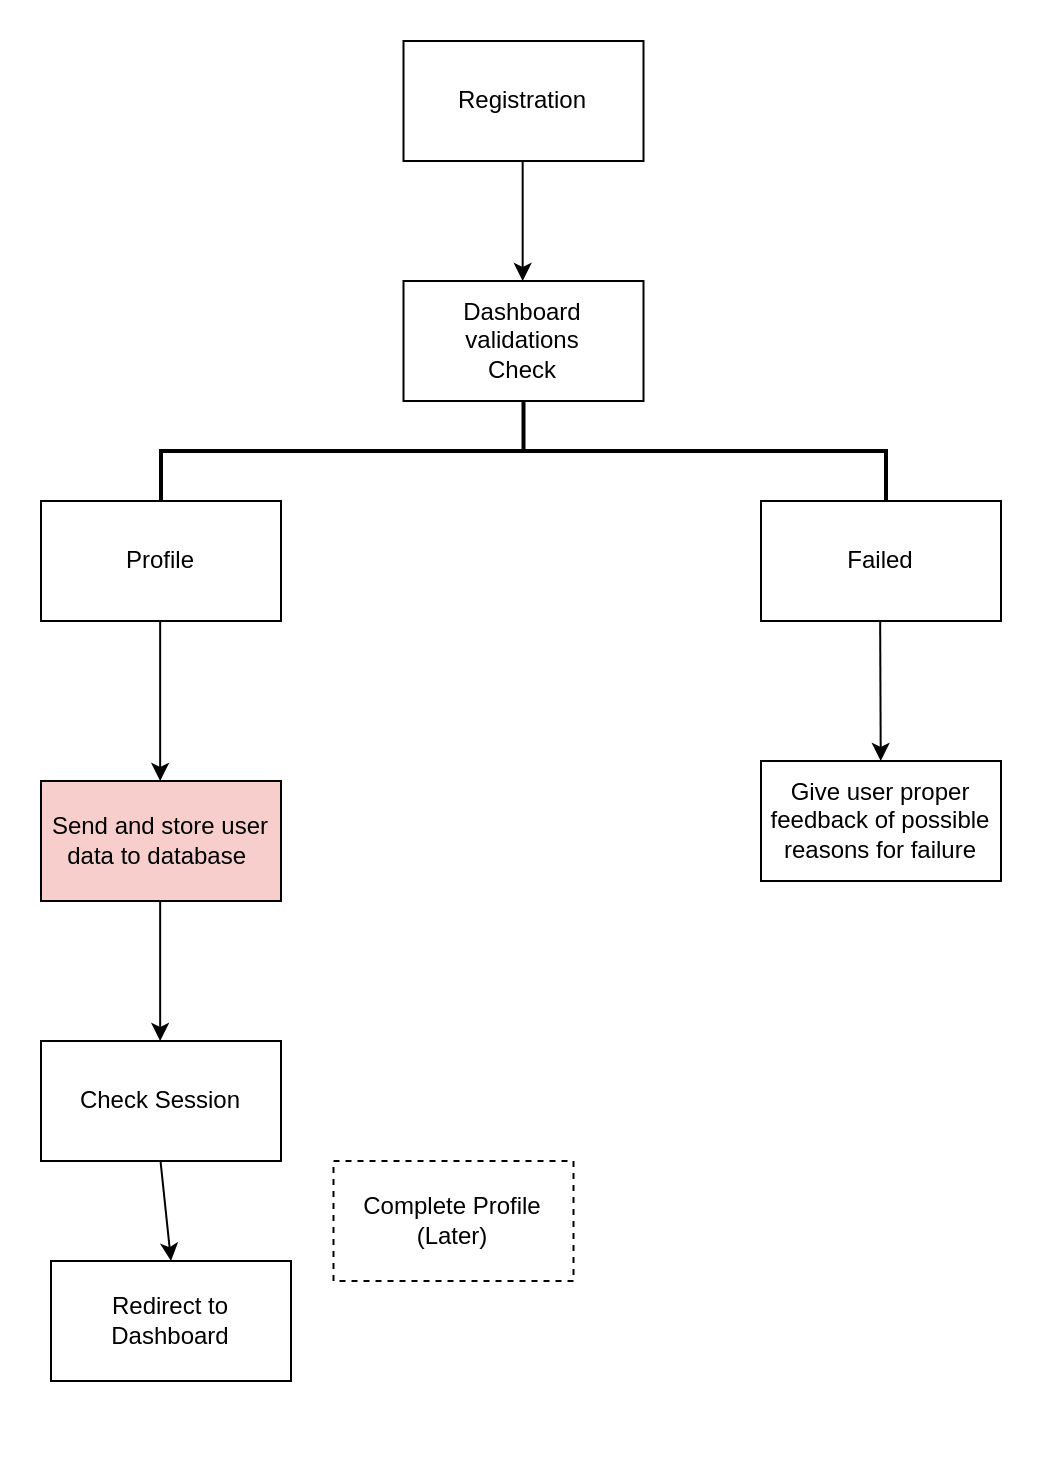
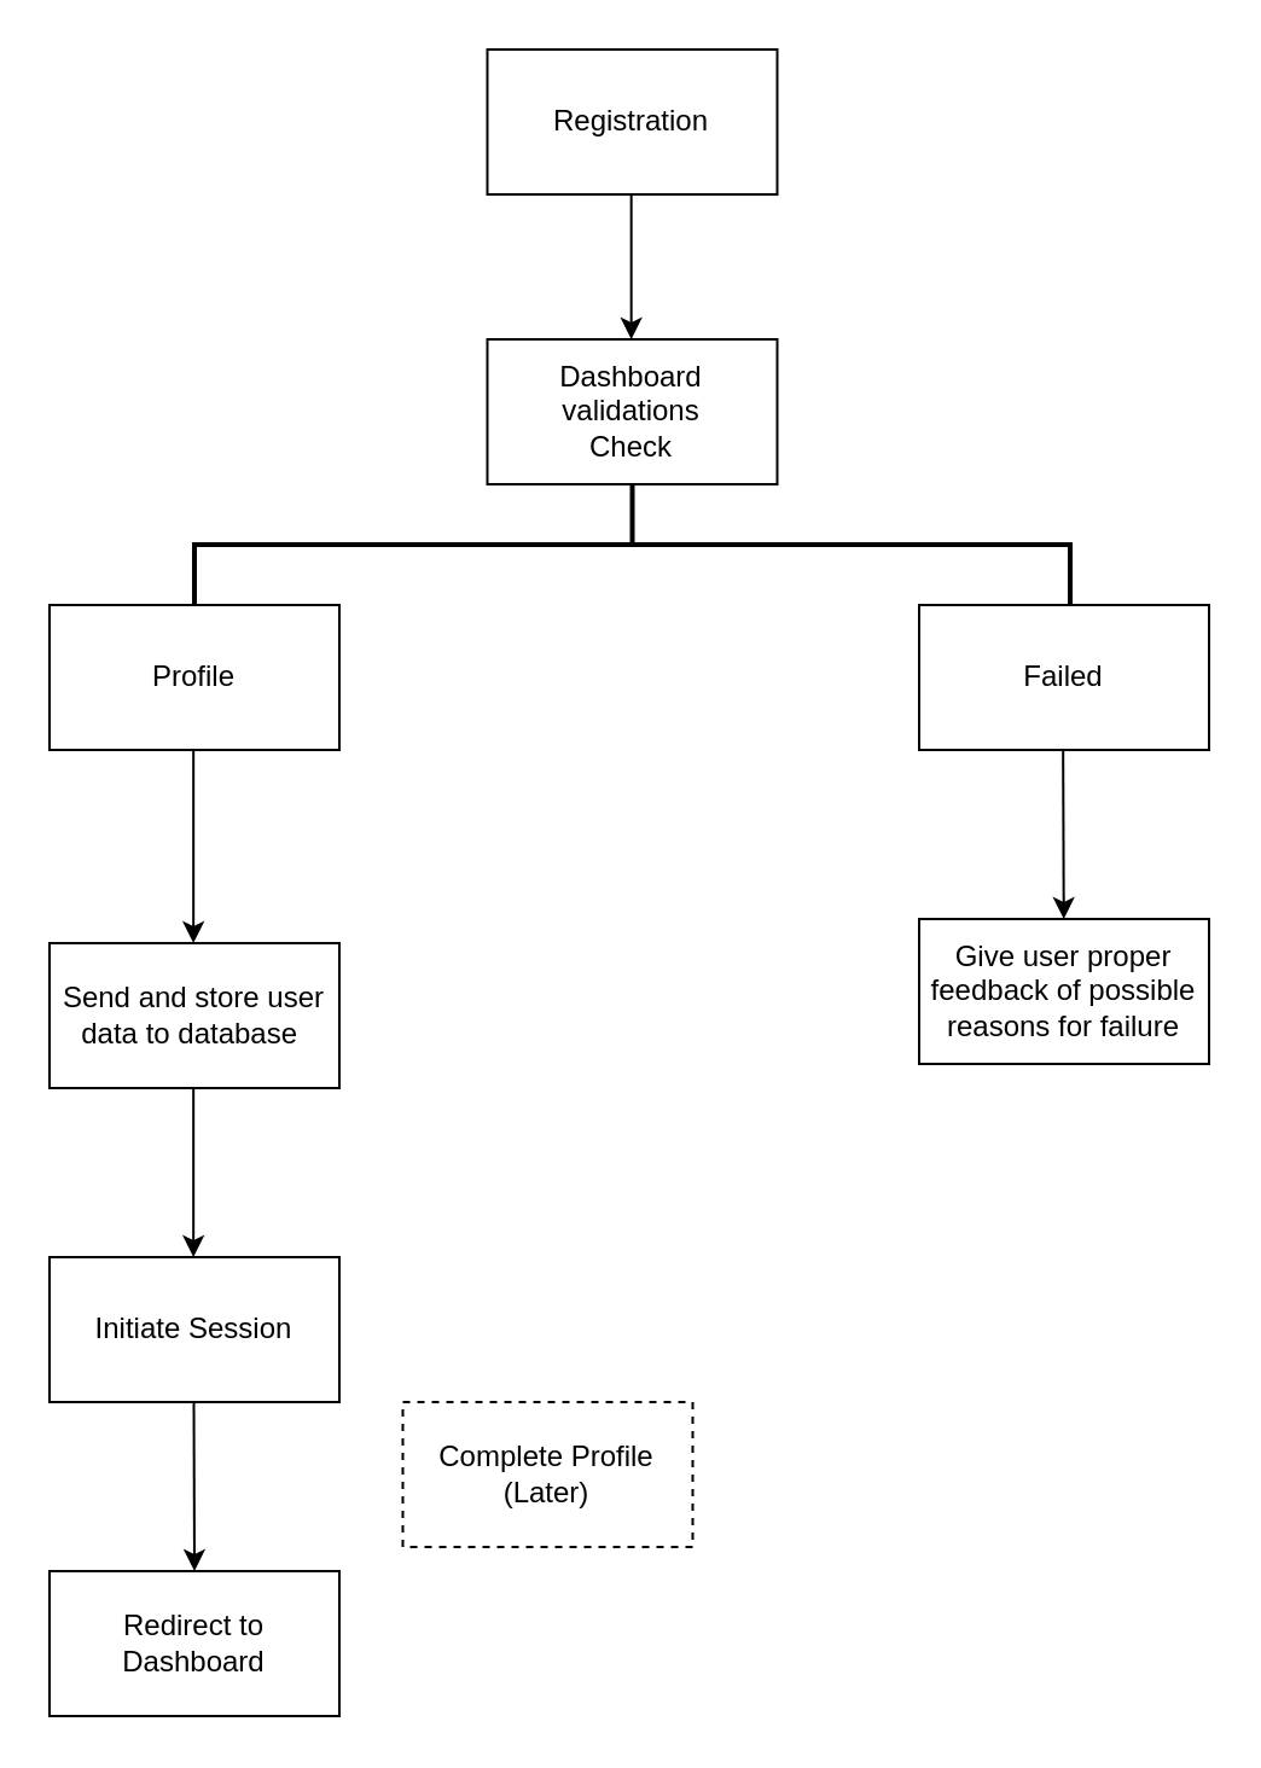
  <mxCell id="0" />
  <mxCell id="1" parent="0" />
  <mxCell id="2" value="Registration" style="rounded=0;whiteSpace=wrap;html=1;" parent="1" vertex="1"><mxGeometry x="201.25" y="20" width="120" height="60" as="geometry" /></mxCell>
  <mxCell id="3" value="" style="strokeWidth=2;html=1;shape=mxgraph.flowchart.annotation_2;align=left;labelPosition=right;pointerEvents=1;rotation=90;" parent="1" vertex="1"><mxGeometry x="236.25" y="43.75" width="50" height="362.5" as="geometry" /></mxCell>
  <mxCell id="4" value="Profile" style="rounded=0;whiteSpace=wrap;html=1;" parent="1" vertex="1"><mxGeometry x="20" y="250" width="120" height="60" as="geometry" /></mxCell>
  <mxCell id="5" value="Failed" style="rounded=0;whiteSpace=wrap;html=1;" parent="1" vertex="1"><mxGeometry x="380" y="250" width="120" height="60" as="geometry" /></mxCell>
  <mxCell id="6" value="" style="endArrow=classic;html=1;" parent="1" target="7" edge="1"><mxGeometry width="50" height="50" relative="1" as="geometry"><mxPoint x="439.58" y="310" as="sourcePoint" /><mxPoint x="440" y="380" as="targetPoint" /></mxGeometry></mxCell>
  <mxCell id="7" value="Give user proper feedback of possible reasons for failure" style="rounded=0;whiteSpace=wrap;html=1;" parent="1" vertex="1"><mxGeometry x="380" y="380" width="120" height="60" as="geometry" /></mxCell>
  <mxCell id="8" value="" style="endArrow=classic;html=1;" parent="1" edge="1"><mxGeometry width="50" height="50" relative="1" as="geometry"><mxPoint x="79.58" y="310" as="sourcePoint" /><mxPoint x="79.58" y="390" as="targetPoint" /></mxGeometry></mxCell>
  <mxCell id="9" value="" style="endArrow=classic;html=1;" parent="1" edge="1"><mxGeometry width="50" height="50" relative="1" as="geometry"><mxPoint x="260.83" y="80" as="sourcePoint" /><mxPoint x="260.83" y="140" as="targetPoint" /></mxGeometry></mxCell>
  <mxCell id="10" value="Dashboard validations&lt;br&gt;Check" style="rounded=0;whiteSpace=wrap;html=1;" parent="1" vertex="1"><mxGeometry x="201.25" y="140" width="120" height="60" as="geometry" /></mxCell>
- <mxCell id="11" value="Send and store user data to database&amp;nbsp;" style="rounded=0;whiteSpace=wrap;html=1;fillColor=#f8cecc;" parent="1" vertex="1"><mxGeometry x="20" y="390" width="120" height="60" as="geometry" /></mxCell>
+ <mxCell id="11" value="Send and store user data to database&amp;nbsp;" style="rounded=0;whiteSpace=wrap;html=1;" parent="1" vertex="1"><mxGeometry x="20" y="390" width="120" height="60" as="geometry" /></mxCell>
  <mxCell id="12" value="" style="endArrow=classic;html=1;" parent="1" edge="1"><mxGeometry width="50" height="50" relative="1" as="geometry"><mxPoint x="79.58" y="450" as="sourcePoint" /><mxPoint x="79.58" y="520" as="targetPoint" /></mxGeometry></mxCell>
- <mxCell id="13" value="Check Session" style="rounded=0;whiteSpace=wrap;html=1;" parent="1" vertex="1"><mxGeometry x="20" y="520" width="120" height="60" as="geometry" /></mxCell>
- <mxCell id="14" value="Redirect to Dashboard" style="rounded=0;whiteSpace=wrap;html=1;" parent="1" vertex="1"><mxGeometry x="25" y="630" width="120" height="60" as="geometry" /></mxCell>
+ <mxCell id="13" value="Initiate Session" style="rounded=0;whiteSpace=wrap;html=1;" parent="1" vertex="1"><mxGeometry x="20" y="520" width="120" height="60" as="geometry" /></mxCell>
+ <mxCell id="14" value="Redirect to Dashboard" style="rounded=0;whiteSpace=wrap;html=1;" parent="1" vertex="1"><mxGeometry x="20" y="650" width="120" height="60" as="geometry" /></mxCell>
  <mxCell id="15" value="Complete Profile&lt;br&gt;(Later)" style="rounded=0;whiteSpace=wrap;html=1;dashed=1;" parent="1" vertex="1"><mxGeometry x="166.25" y="580" width="120" height="60" as="geometry" /></mxCell>
  <mxCell id="16" value="" style="endArrow=classic;html=1;entryX=0.5;entryY=0;entryDx=0;entryDy=0;" parent="1" edge="1" target="14"><mxGeometry width="50" height="50" relative="1" as="geometry"><mxPoint x="79.75" y="580" as="sourcePoint" /><mxPoint x="80" y="640" as="targetPoint" /></mxGeometry></mxCell>
